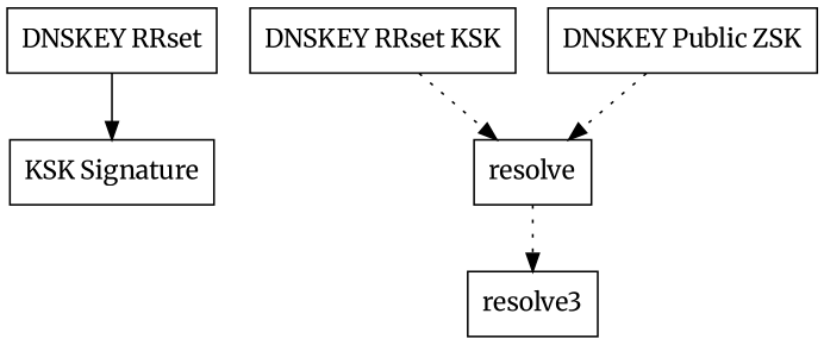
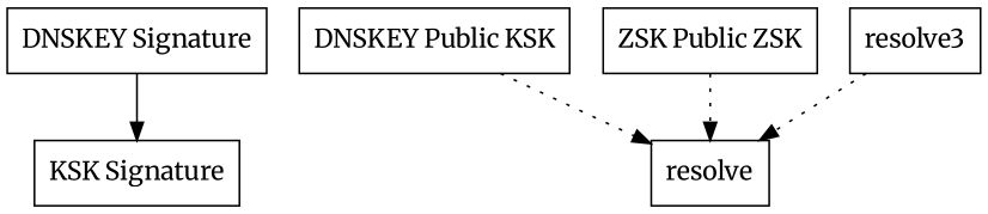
  digraph {
    fontname=Merriweather
    node [fontname=Merriweather shape=record]
    edge [fontname=Merriweather style=dotted]
-   n1 [label="DNSKEY RRset"]
+   n1 [label="DNSKEY Signature"]
    n2 [label="KSK Signature"]
-   n3 [label="DNSKEY RRset KSK"]
+   n3 [label="DNSKEY Public KSK"]
    resolve
-   n5 [label="DNSKEY Public ZSK"]
+   n5 [label="ZSK Public ZSK"]
    n6 [label=resolve3]
    n1 -> n2 [style=""]
    n3 -> resolve
    n5 -> resolve
-   resolve -> n6
+   n6 -> resolve
  }
